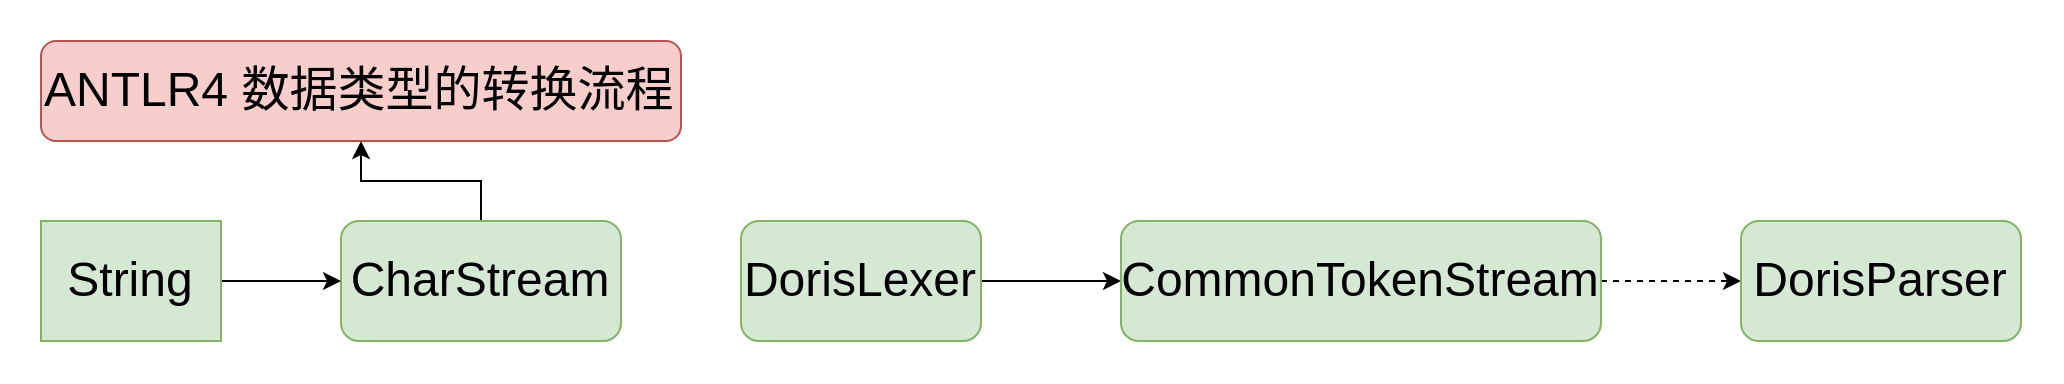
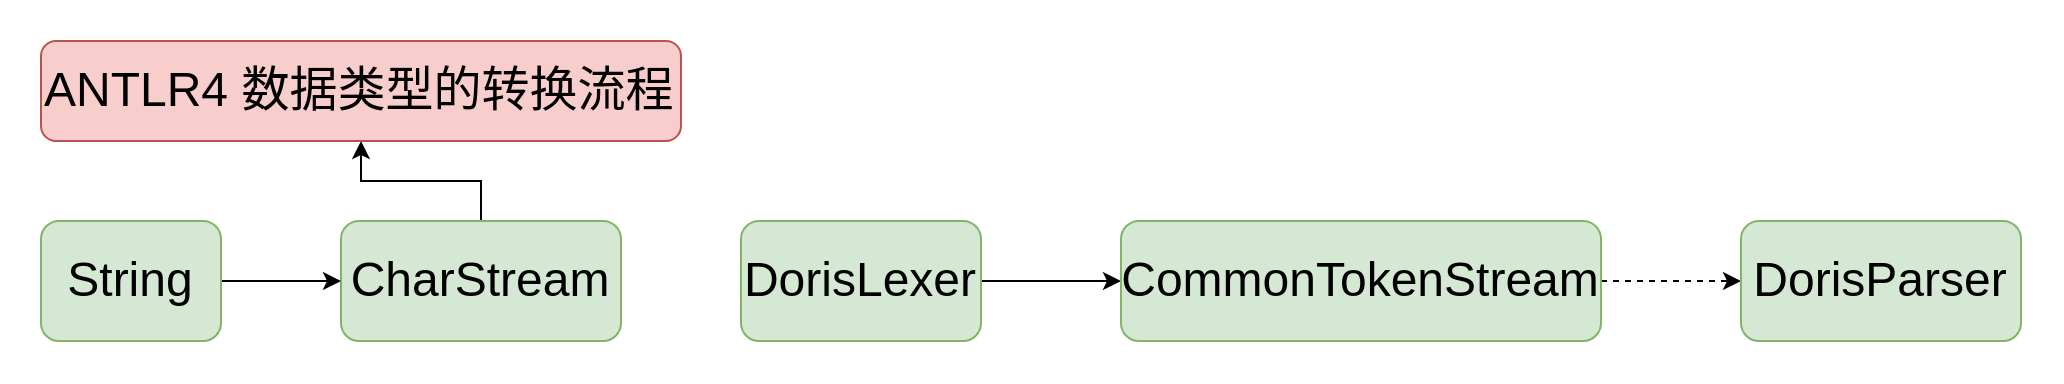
  <mxCell id="0" />
  <mxCell id="1" parent="0" />
  <mxCell id="2" value="" style="edgeStyle=orthogonalEdgeStyle;rounded=0;orthogonalLoop=1;jettySize=auto;html=1;" parent="1" source="3" target="9" edge="1"><mxGeometry relative="1" as="geometry" /></mxCell>
  <mxCell id="3" value="&lt;font style=&quot;font-size: 24px;&quot;&gt;CharStream&lt;/font&gt;" style="rounded=1;whiteSpace=wrap;html=1;fillColor=#d5e8d4;strokeColor=#82b366;" parent="1" vertex="1"><mxGeometry x="170" y="110" width="140" height="60" as="geometry" /></mxCell>
  <mxCell id="4" value="" style="edgeStyle=orthogonalEdgeStyle;rounded=0;orthogonalLoop=1;jettySize=auto;html=1;" parent="1" source="5" target="7" edge="1"><mxGeometry relative="1" as="geometry" /></mxCell>
  <mxCell id="5" value="&lt;font style=&quot;font-size: 24px;&quot;&gt;DorisLexer&lt;/font&gt;" style="rounded=1;whiteSpace=wrap;html=1;fillColor=#d5e8d4;strokeColor=#82b366;" parent="1" vertex="1"><mxGeometry x="370" y="110" width="120" height="60" as="geometry" /></mxCell>
  <mxCell id="6" value="" style="edgeStyle=orthogonalEdgeStyle;rounded=0;orthogonalLoop=1;jettySize=auto;html=1;dashed=1;" parent="1" source="7" target="8" edge="1"><mxGeometry relative="1" as="geometry" /></mxCell>
  <mxCell id="7" value="&lt;font style=&quot;font-size: 24px;&quot;&gt;CommonTokenStream&lt;/font&gt;" style="rounded=1;whiteSpace=wrap;html=1;fillColor=#d5e8d4;strokeColor=#82b366;" parent="1" vertex="1"><mxGeometry x="560" y="110" width="240" height="60" as="geometry" /></mxCell>
  <mxCell id="8" value="&lt;font style=&quot;font-size: 24px;&quot;&gt;DorisParser&lt;/font&gt;" style="rounded=1;whiteSpace=wrap;html=1;fillColor=#d5e8d4;strokeColor=#82b366;" parent="1" vertex="1"><mxGeometry x="870" y="110" width="140" height="60" as="geometry" /></mxCell>
  <mxCell id="9" value="&lt;font style=&quot;font-size: 24px;&quot;&gt;ANTLR4 数据类型的转换流程&lt;/font&gt;" style="rounded=1;whiteSpace=wrap;html=1;fillColor=#f8cecc;strokeColor=#b85450;align=left;" parent="1" vertex="1"><mxGeometry x="20" y="20" width="320" height="50" as="geometry" /></mxCell>
  <mxCell id="10" value="" style="edgeStyle=orthogonalEdgeStyle;rounded=0;orthogonalLoop=1;jettySize=auto;html=1;" parent="1" source="11" target="3" edge="1"><mxGeometry relative="1" as="geometry" /></mxCell>
- <mxCell id="11" value="&lt;font style=&quot;font-size: 24px;&quot;&gt;String&lt;/font&gt;" style="whiteSpace=wrap;html=1;fillColor=#d5e8d4;strokeColor=#82b366;rounded=0;" parent="1" vertex="1"><mxGeometry x="20" y="110" width="90" height="60" as="geometry" /></mxCell>
+ <mxCell id="11" value="&lt;font style=&quot;font-size: 24px;&quot;&gt;String&lt;/font&gt;" style="rounded=1;whiteSpace=wrap;html=1;fillColor=#d5e8d4;strokeColor=#82b366;" parent="1" vertex="1"><mxGeometry x="20" y="110" width="90" height="60" as="geometry" /></mxCell>
